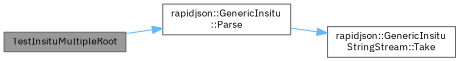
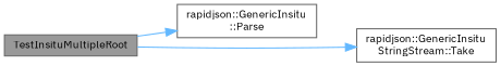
  digraph {
    fontname="IBM Plex Sans"
    rankdir=LR
    node [color=grey40 fillcolor=white fontname="IBM Plex Sans" fontsize=10 shape=box style=filled]
    edge [color=steelblue1 fontname="IBM Plex Sans" fontsize=10 labelfontname=Helvetica labelfontsize=10 style=solid]
    n1 [color=gray40 fillcolor=grey60 fontcolor=black height=0.2 label=TestInsituMultipleRoot width=0.4]
    n2 [height=0.2 label="rapidjson::GenericInsitu\l::Parse" width=0.4]
    n3 [height=0.2 label="rapidjson::GenericInsitu\lStringStream::Take" width=0.4]
    n1 -> n2
-   n2 -> n3
+   n1 -> n3
  }
